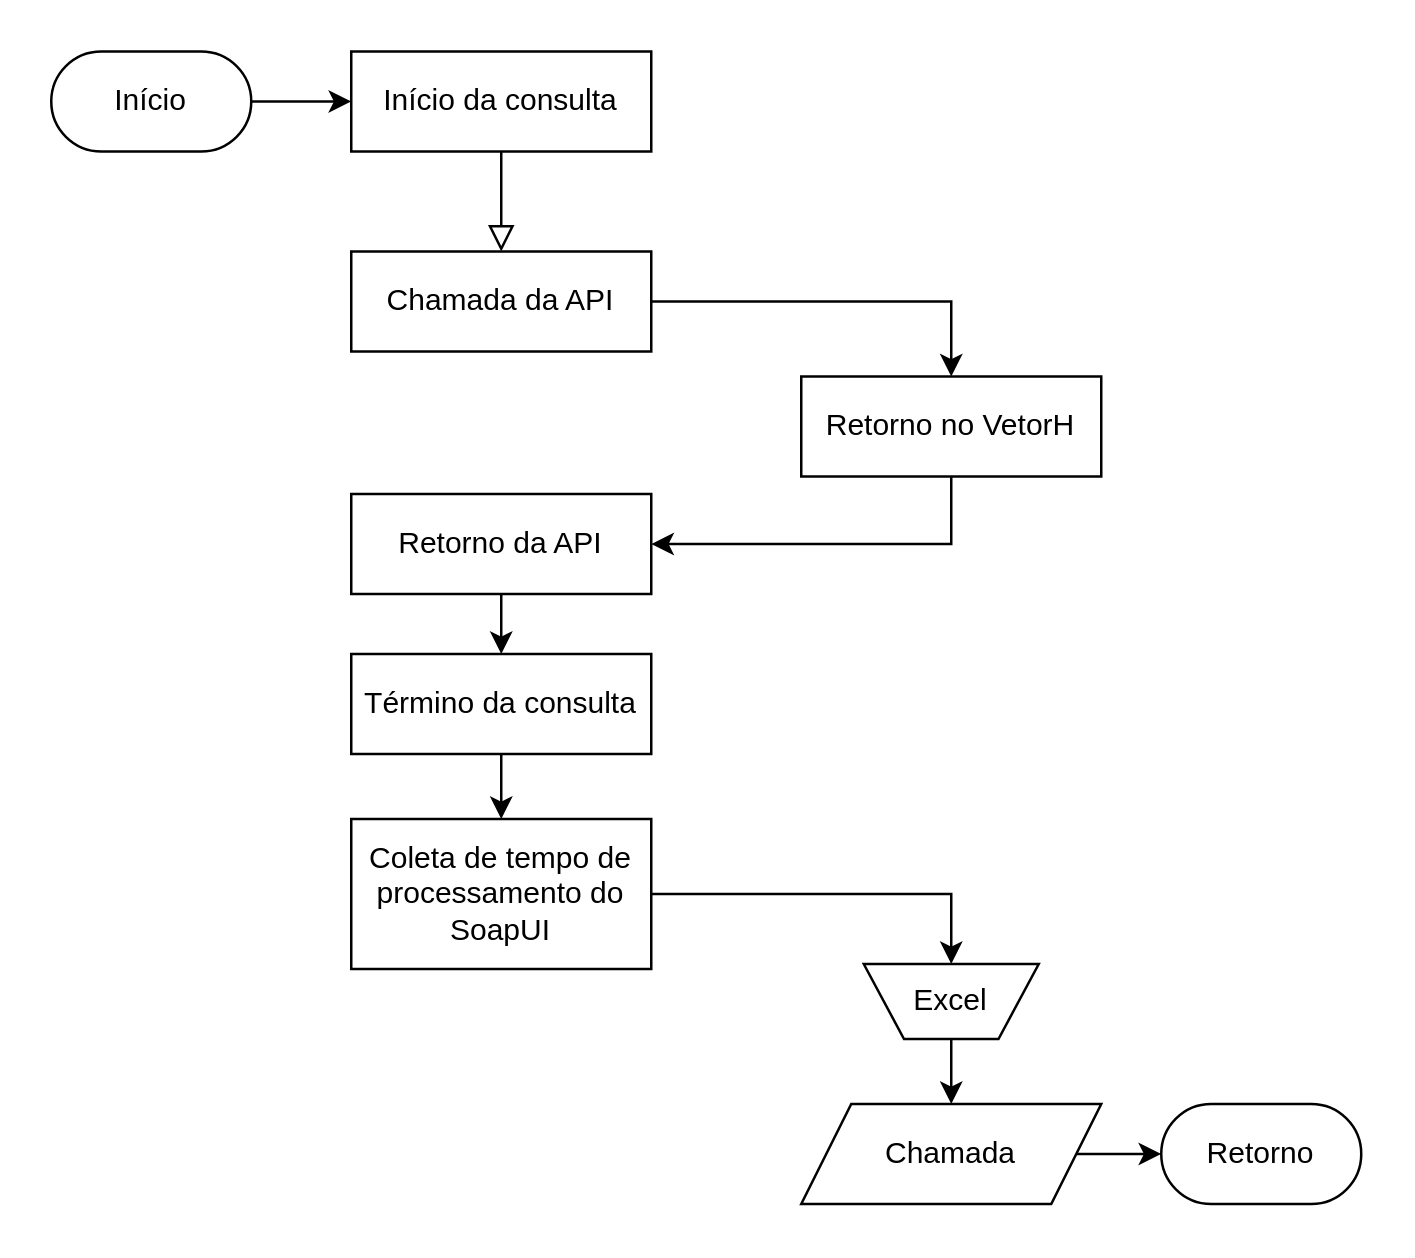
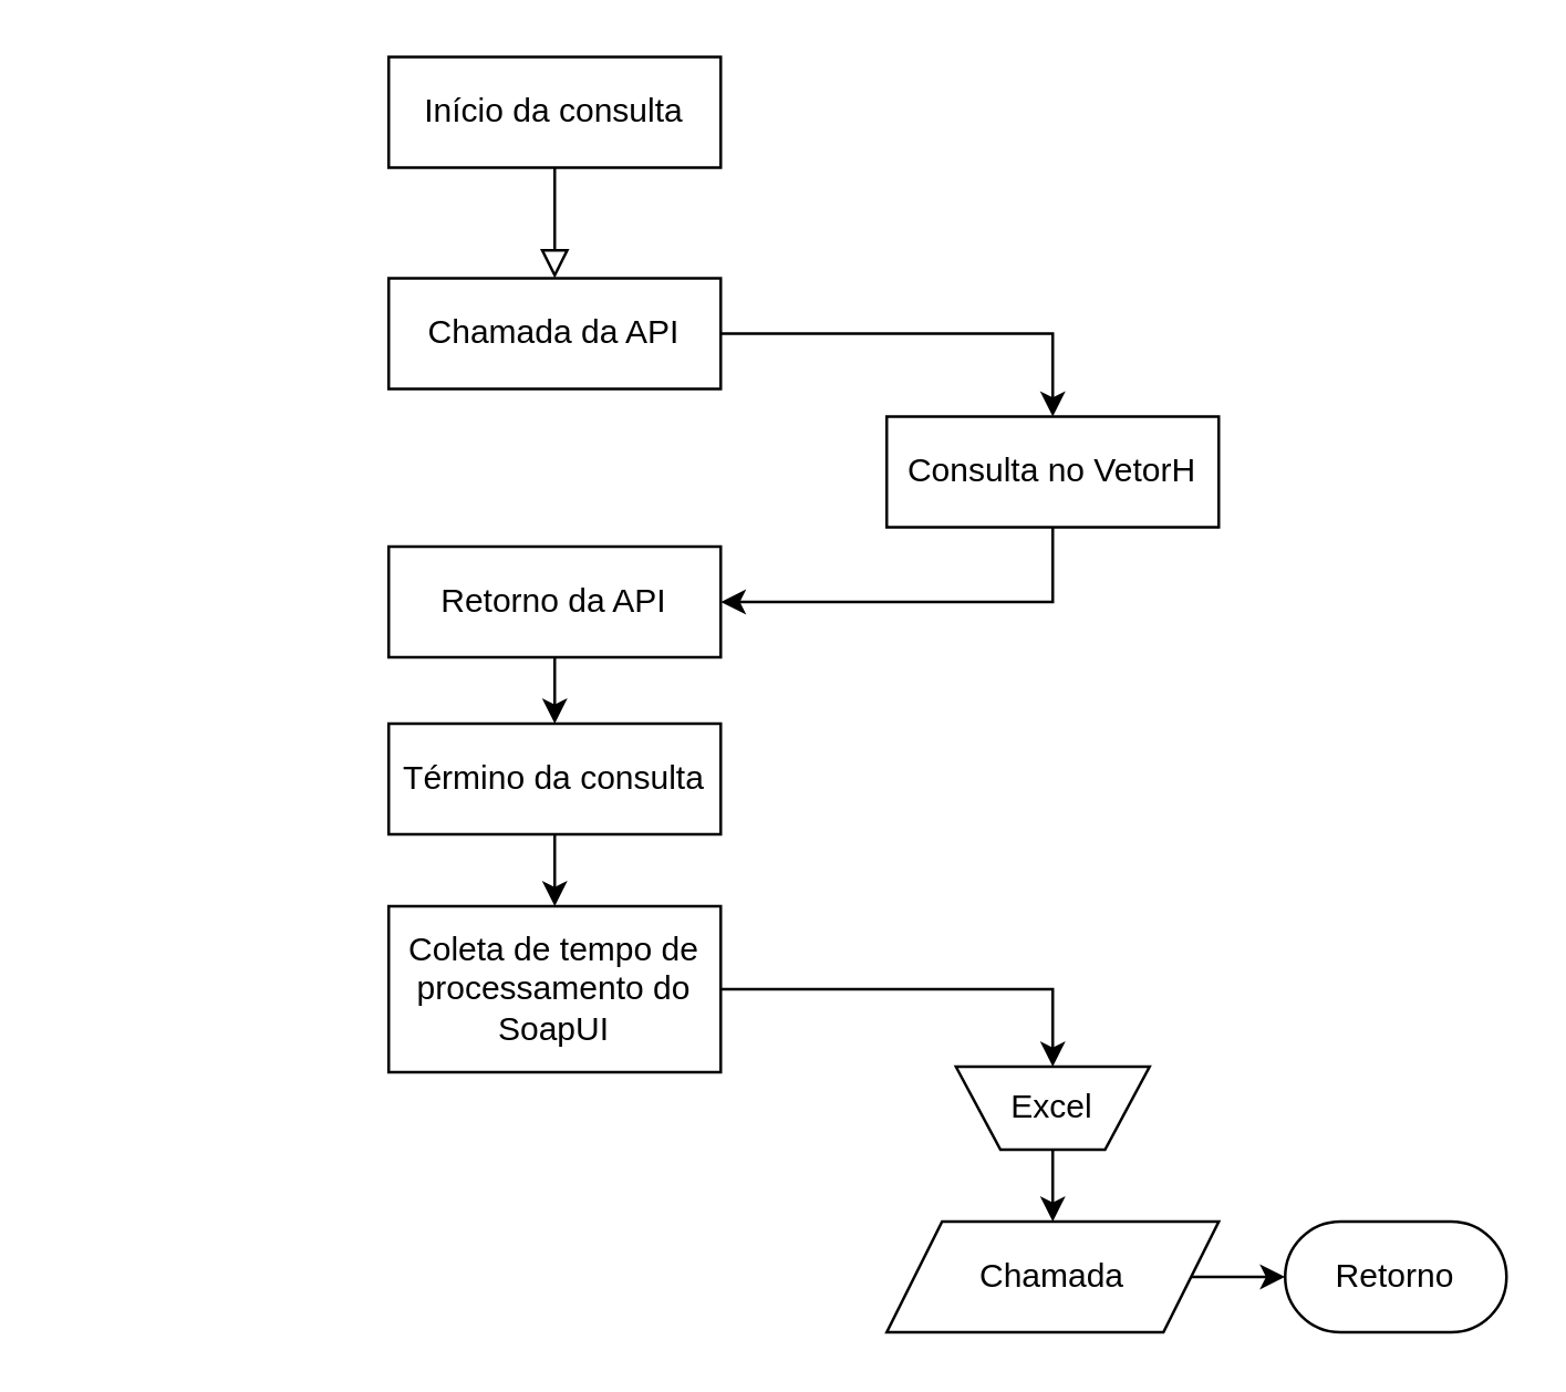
  <mxCell id="0" />
  <mxCell id="1" parent="0" />
  <mxCell id="2" value="" style="rounded=0;html=1;jettySize=auto;orthogonalLoop=1;fontSize=11;endArrow=block;endFill=0;endSize=8;strokeWidth=1;shadow=0;labelBackgroundColor=none;edgeStyle=orthogonalEdgeStyle;exitX=0.5;exitY=1;exitDx=0;exitDy=0;" parent="1" source="7" target="4" edge="1"><mxGeometry relative="1" as="geometry"><mxPoint x="250" y="40" as="sourcePoint" /><mxPoint x="330" y="40" as="targetPoint" /></mxGeometry></mxCell>
  <mxCell id="3" style="edgeStyle=orthogonalEdgeStyle;rounded=0;orthogonalLoop=1;jettySize=auto;html=1;exitX=1;exitY=0.5;exitDx=0;exitDy=0;entryX=0.5;entryY=0;entryDx=0;entryDy=0;" parent="1" source="4" target="11" edge="1"><mxGeometry relative="1" as="geometry" /></mxCell>
  <mxCell id="4" value="Chamada da API" style="rounded=0;whiteSpace=wrap;html=1;fontSize=12;glass=0;strokeWidth=1;shadow=0;" parent="1" vertex="1"><mxGeometry x="140" y="100" width="120" height="40" as="geometry" /></mxCell>
  <mxCell id="5" style="edgeStyle=orthogonalEdgeStyle;rounded=0;orthogonalLoop=1;jettySize=auto;html=1;exitX=0.5;exitY=1;exitDx=0;exitDy=0;entryX=0.5;entryY=0;entryDx=0;entryDy=0;" parent="1" source="6" target="9" edge="1"><mxGeometry relative="1" as="geometry" /></mxCell>
  <mxCell id="6" value="Retorno da API" style="rounded=0;whiteSpace=wrap;html=1;fontSize=12;glass=0;strokeWidth=1;shadow=0;" parent="1" vertex="1"><mxGeometry x="140" y="197" width="120" height="40" as="geometry" /></mxCell>
  <mxCell id="7" value="Início da consulta" style="rounded=0;whiteSpace=wrap;html=1;fontSize=12;glass=0;strokeWidth=1;shadow=0;perimeterSpacing=0;arcSize=50;" parent="1" vertex="1"><mxGeometry x="140" y="20" width="120" height="40" as="geometry" /></mxCell>
  <mxCell id="8" style="edgeStyle=orthogonalEdgeStyle;rounded=0;orthogonalLoop=1;jettySize=auto;html=1;exitX=0.5;exitY=1;exitDx=0;exitDy=0;entryX=0.5;entryY=0;entryDx=0;entryDy=0;" parent="1" source="9" target="13" edge="1"><mxGeometry relative="1" as="geometry" /></mxCell>
  <mxCell id="9" value="Término da consulta" style="rounded=0;whiteSpace=wrap;html=1;fontSize=12;glass=0;strokeWidth=1;shadow=0;" parent="1" vertex="1"><mxGeometry x="140" y="261" width="120" height="40" as="geometry" /></mxCell>
  <mxCell id="10" style="edgeStyle=orthogonalEdgeStyle;rounded=0;orthogonalLoop=1;jettySize=auto;html=1;exitX=0.5;exitY=1;exitDx=0;exitDy=0;entryX=1;entryY=0.5;entryDx=0;entryDy=0;" parent="1" source="11" target="6" edge="1"><mxGeometry relative="1" as="geometry" /></mxCell>
- <mxCell id="11" value="Retorno no VetorH" style="rounded=0;whiteSpace=wrap;html=1;fontSize=12;glass=0;strokeWidth=1;shadow=0;" parent="1" vertex="1"><mxGeometry x="320" y="150" width="120" height="40" as="geometry" /></mxCell>
+ <mxCell id="11" value="Consulta no VetorH" style="rounded=0;whiteSpace=wrap;html=1;fontSize=12;glass=0;strokeWidth=1;shadow=0;" parent="1" vertex="1"><mxGeometry x="320" y="150" width="120" height="40" as="geometry" /></mxCell>
  <mxCell id="12" style="edgeStyle=orthogonalEdgeStyle;rounded=0;orthogonalLoop=1;jettySize=auto;html=1;exitX=1;exitY=0.5;exitDx=0;exitDy=0;entryX=0.5;entryY=0;entryDx=0;entryDy=0;" parent="1" source="18" edge="1"><mxGeometry relative="1" as="geometry"><mxPoint x="380" y="400" as="targetPoint" /></mxGeometry></mxCell>
  <mxCell id="13" value="Coleta de tempo de processamento do SoapUI" style="rounded=0;whiteSpace=wrap;html=1;fontSize=12;glass=0;strokeWidth=1;shadow=0;" parent="1" vertex="1"><mxGeometry x="140" y="327" width="120" height="60" as="geometry" /></mxCell>
  <mxCell id="14" style="edgeStyle=orthogonalEdgeStyle;rounded=0;orthogonalLoop=1;jettySize=auto;html=1;exitX=1;exitY=0.5;exitDx=0;exitDy=0;entryX=0;entryY=0.5;entryDx=0;entryDy=0;" edge="1" parent="1" source="15" target="21"><mxGeometry relative="1" as="geometry"><mxPoint x="460" y="480" as="targetPoint" /></mxGeometry></mxCell>
  <mxCell id="15" value="Chamada" style="shape=parallelogram;perimeter=parallelogramPerimeter;whiteSpace=wrap;html=1;fixedSize=1;" parent="1" vertex="1"><mxGeometry x="320" y="441" width="120" height="40" as="geometry" /></mxCell>
  <mxCell id="16" value="" style="edgeStyle=orthogonalEdgeStyle;rounded=0;orthogonalLoop=1;jettySize=auto;html=1;exitX=1;exitY=0.5;exitDx=0;exitDy=0;entryX=0.5;entryY=0;entryDx=0;entryDy=0;" parent="1" source="13" target="18" edge="1"><mxGeometry relative="1" as="geometry"><mxPoint x="260" y="380" as="sourcePoint" /><mxPoint x="380" y="400" as="targetPoint" /></mxGeometry></mxCell>
  <mxCell id="17" style="edgeStyle=orthogonalEdgeStyle;rounded=0;orthogonalLoop=1;jettySize=auto;html=1;exitX=0.5;exitY=1;exitDx=0;exitDy=0;entryX=0.5;entryY=0;entryDx=0;entryDy=0;" parent="1" source="18" target="15" edge="1"><mxGeometry relative="1" as="geometry" /></mxCell>
  <mxCell id="18" value="Excel" style="verticalLabelPosition=middle;verticalAlign=middle;html=1;shape=trapezoid;perimeter=trapezoidPerimeter;whiteSpace=wrap;size=0.23;arcSize=10;flipV=1;labelPosition=center;align=center;" parent="1" vertex="1"><mxGeometry x="345" y="385" width="70" height="30" as="geometry" /></mxCell>
- <mxCell id="19" style="edgeStyle=orthogonalEdgeStyle;rounded=0;orthogonalLoop=1;jettySize=auto;html=1;exitX=1;exitY=0.5;exitDx=0;exitDy=0;entryX=0;entryY=0.5;entryDx=0;entryDy=0;" edge="1" parent="1" source="20" target="7"><mxGeometry relative="1" as="geometry" /></mxCell>
- <mxCell id="20" value="Início" style="rounded=1;whiteSpace=wrap;html=1;fontSize=12;glass=0;strokeWidth=1;shadow=0;perimeterSpacing=0;arcSize=50;" vertex="1" parent="1"><mxGeometry x="20" y="20" width="80" height="40" as="geometry" /></mxCell>
  <mxCell id="21" value="Retorno" style="rounded=1;whiteSpace=wrap;html=1;fontSize=12;glass=0;strokeWidth=1;shadow=0;perimeterSpacing=0;arcSize=50;" vertex="1" parent="1"><mxGeometry x="464" y="441" width="80" height="40" as="geometry" /></mxCell>
